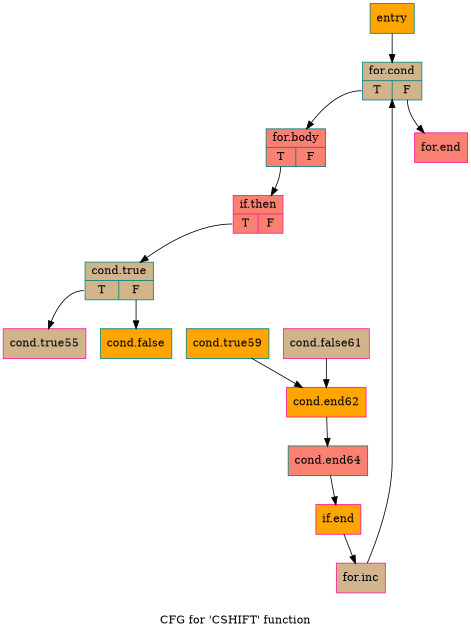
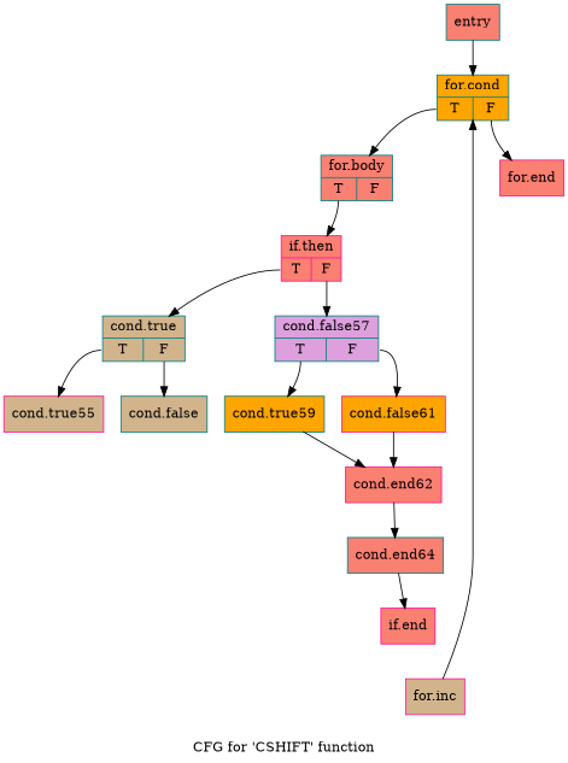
  digraph {
    label="CFG for 'CSHIFT' function"
    node [color=teal fillcolor=salmon shape=record style=filled]
-   n1 [fillcolor=orange label="{entry}"]
-   n2 [fillcolor=tan label="{for.cond|{<s0>T|<s1>F}}"]
+   n1 [label="{entry}"]
+   n2 [fillcolor=orange label="{for.cond|{<s0>T|<s1>F}}"]
    n3 [label="{for.body|{<s0>T|<s1>F}}"]
    n4 [color=deeppink label="{for.end}"]
    n5 [color=deeppink label="{if.then|{<s0>T|<s1>F}}"]
    n6 [fillcolor=tan label="{cond.true|{<s0>T|<s1>F}}"]
-   n8 [color=deeppink fillcolor=orange label="{if.end}"]
+   n7 [fillcolor=plum label="{cond.false57|{<s0>T|<s1>F}}"]
+   n8 [color=deeppink label="{if.end}"]
    n9 [color=deeppink fillcolor=tan label="{for.inc}"]
    n10 [color=deeppink fillcolor=tan label="{cond.true55}"]
-   n11 [fillcolor=orange label="{cond.false}"]
+   n11 [fillcolor=tan label="{cond.false}"]
    n12 [fillcolor=orange label="{cond.true59}"]
-   n13 [color=deeppink fillcolor=tan label="{cond.false61}"]
-   n14 [color=deeppink fillcolor=orange label="{cond.end62}"]
+   n13 [color=deeppink fillcolor=orange label="{cond.false61}"]
+   n14 [color=deeppink label="{cond.end62}"]
    n15 [label="{cond.end64}"]
    n1 -> n2
    n2 -> n3 [tailport=s0]
    n2 -> n4 [tailport=s1]
    n3 -> n5 [tailport=s0]
    n5 -> n6 [tailport=s0]
+   n5 -> n7 [tailport=s1]
    n6 -> n10 [tailport=s0]
    n6 -> n11 [tailport=s1]
-   n8 -> n9
+   n7 -> n12 [tailport=s0]
+   n7 -> n13 [tailport=s1]
    n9 -> n2
    n12 -> n14
    n13 -> n14
    n14 -> n15
    n15 -> n8
  }
